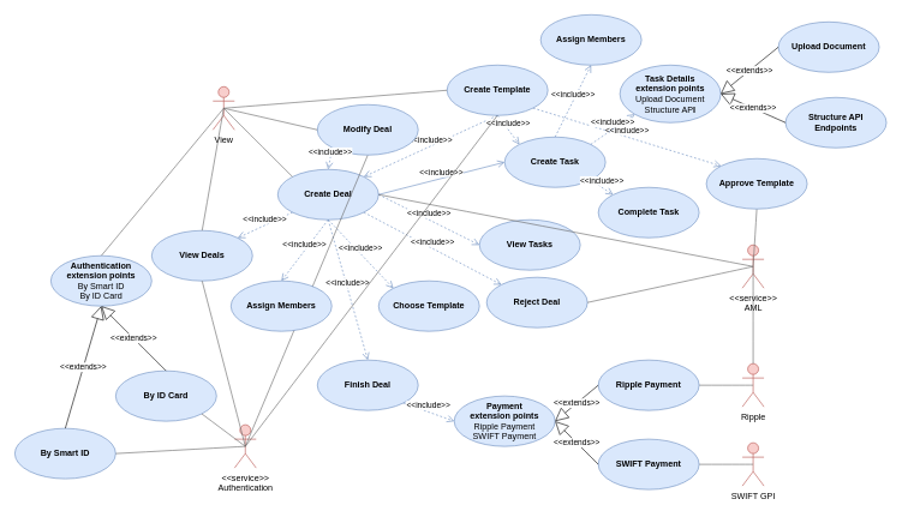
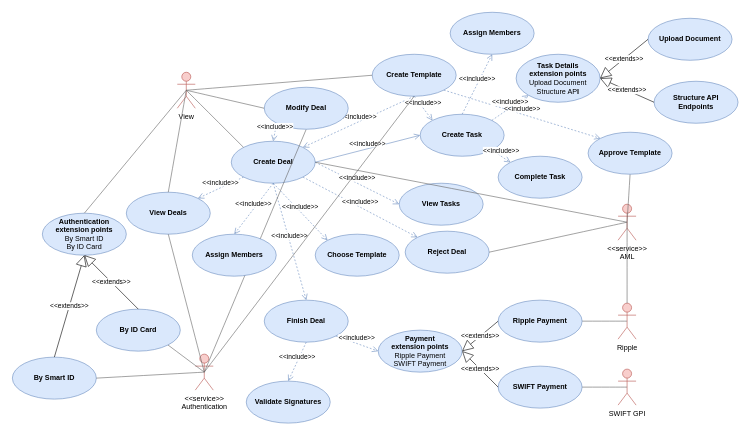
  <mxCell id="0" />
  <mxCell id="1" parent="0" />
  <mxCell id="2" value="View&lt;br&gt;&lt;br&gt;" style="shape=umlActor;verticalLabelPosition=bottom;labelBackgroundColor=#ffffff;verticalAlign=top;html=1;fillColor=#f8cecc;strokeColor=#b85450;" parent="1" vertex="1"><mxGeometry x="295" y="120" width="30" height="60" as="geometry" /></mxCell>
  <mxCell id="3" value="Authentication&lt;br&gt;extension points&lt;br&gt;&lt;span style=&quot;font-weight: normal&quot;&gt;By Smart ID&lt;br&gt;By ID Card&lt;/span&gt;&lt;br&gt;" style="ellipse;whiteSpace=wrap;html=1;fillColor=#dae8fc;strokeColor=#6c8ebf;fontStyle=1" parent="1" vertex="1"><mxGeometry x="70" y="355" width="140" height="70" as="geometry" /></mxCell>
  <mxCell id="4" value="View Deals&lt;br&gt;" style="ellipse;whiteSpace=wrap;html=1;fillColor=#dae8fc;strokeColor=#6c8ebf;fontStyle=1" parent="1" vertex="1"><mxGeometry x="210" y="320" width="140" height="70" as="geometry" /></mxCell>
  <mxCell id="5" value="Create Deal&lt;br&gt;" style="ellipse;whiteSpace=wrap;html=1;fillColor=#dae8fc;strokeColor=#6c8ebf;fontStyle=1" parent="1" vertex="1"><mxGeometry x="385" y="235" width="140" height="70" as="geometry" /></mxCell>
  <mxCell id="6" value="Finish Deal" style="ellipse;whiteSpace=wrap;html=1;fillColor=#dae8fc;strokeColor=#6c8ebf;fontStyle=1" parent="1" vertex="1"><mxGeometry x="440" y="500" width="140" height="70" as="geometry" /></mxCell>
  <mxCell id="7" value="Choose Template" style="ellipse;whiteSpace=wrap;html=1;fillColor=#dae8fc;strokeColor=#6c8ebf;fontStyle=1" parent="1" vertex="1"><mxGeometry x="525" y="390" width="140" height="70" as="geometry" /></mxCell>
  <mxCell id="8" value="&amp;lt;&amp;lt;include&amp;gt;&amp;gt;" style="html=1;verticalAlign=bottom;endArrow=open;dashed=1;endSize=8;exitX=0;exitY=1;exitDx=0;exitDy=0;entryX=1;entryY=0;entryDx=0;entryDy=0;fillColor=#dae8fc;strokeColor=#6c8ebf;" parent="1" source="5" target="4" edge="1"><mxGeometry relative="1" as="geometry"><mxPoint x="790" y="800" as="sourcePoint" /><mxPoint x="710" y="800" as="targetPoint" /></mxGeometry></mxCell>
  <mxCell id="9" value="&amp;lt;&amp;lt;include&amp;gt;&amp;gt;" style="html=1;verticalAlign=bottom;endArrow=open;dashed=1;endSize=8;exitX=0.5;exitY=1;exitDx=0;exitDy=0;entryX=0.5;entryY=0;entryDx=0;entryDy=0;fillColor=#dae8fc;strokeColor=#6c8ebf;" parent="1" source="5" target="6" edge="1"><mxGeometry relative="1" as="geometry"><mxPoint x="1030" y="300" as="sourcePoint" /><mxPoint x="1023" y="240" as="targetPoint" /></mxGeometry></mxCell>
  <mxCell id="10" value="&amp;lt;&amp;lt;service&amp;gt;&amp;gt;&lt;br&gt;AML&lt;br&gt;" style="shape=umlActor;verticalLabelPosition=bottom;labelBackgroundColor=#ffffff;verticalAlign=top;html=1;fillColor=#f8cecc;strokeColor=#b85450;" parent="1" vertex="1"><mxGeometry x="1030" y="340" width="30" height="60" as="geometry" /></mxCell>
  <mxCell id="11" value="&amp;lt;&amp;lt;service&amp;gt;&amp;gt;&lt;br&gt;Authentication&lt;br&gt;" style="shape=umlActor;verticalLabelPosition=bottom;labelBackgroundColor=#ffffff;verticalAlign=top;html=1;fillColor=#f8cecc;strokeColor=#b85450;" parent="1" vertex="1"><mxGeometry x="325" y="590" width="30" height="60" as="geometry" /></mxCell>
  <mxCell id="12" value="SWIFT GPI" style="shape=umlActor;verticalLabelPosition=bottom;labelBackgroundColor=#ffffff;verticalAlign=top;html=1;fillColor=#f8cecc;strokeColor=#b85450;" parent="1" vertex="1"><mxGeometry x="1030" y="615" width="30" height="60" as="geometry" /></mxCell>
  <mxCell id="13" value="Ripple" style="shape=umlActor;verticalLabelPosition=bottom;labelBackgroundColor=#ffffff;verticalAlign=top;html=1;fillColor=#f8cecc;strokeColor=#b85450;" parent="1" vertex="1"><mxGeometry x="1030" y="505" width="30" height="60" as="geometry" /></mxCell>
  <mxCell id="14" value="" style="endArrow=none;startArrow=none;endFill=0;startFill=0;html=1;curved=1;entryX=0.5;entryY=0;entryDx=0;entryDy=0;exitX=0.5;exitY=0.5;exitDx=0;exitDy=0;exitPerimeter=0;fillColor=#f5f5f5;strokeColor=#666666;" parent="1" source="2" target="3" edge="1"><mxGeometry width="160" relative="1" as="geometry"><mxPoint x="790" y="340" as="sourcePoint" /><mxPoint x="1030" y="880" as="targetPoint" /></mxGeometry></mxCell>
  <mxCell id="15" value="" style="endArrow=none;startArrow=none;endFill=0;startFill=0;html=1;curved=1;entryX=0.5;entryY=1;entryDx=0;entryDy=0;exitX=0.5;exitY=0.5;exitDx=0;exitDy=0;exitPerimeter=0;fillColor=#f5f5f5;strokeColor=#666666;" parent="1" source="11" target="4" edge="1"><mxGeometry width="160" relative="1" as="geometry"><mxPoint x="1280" y="450" as="sourcePoint" /><mxPoint x="1220" y="340" as="targetPoint" /></mxGeometry></mxCell>
  <mxCell id="16" value="" style="endArrow=none;startArrow=none;endFill=0;startFill=0;html=1;curved=1;entryX=0.5;entryY=0;entryDx=0;entryDy=0;exitX=0.5;exitY=0.5;exitDx=0;exitDy=0;exitPerimeter=0;fillColor=#f5f5f5;strokeColor=#666666;" parent="1" source="2" target="4" edge="1"><mxGeometry width="160" relative="1" as="geometry"><mxPoint x="790" y="340" as="sourcePoint" /><mxPoint x="970" y="715" as="targetPoint" /></mxGeometry></mxCell>
  <mxCell id="17" value="" style="endArrow=none;startArrow=none;endFill=0;startFill=0;html=1;curved=1;entryX=0.5;entryY=1;entryDx=0;entryDy=0;exitX=0.5;exitY=0.5;exitDx=0;exitDy=0;exitPerimeter=0;fillColor=#f5f5f5;strokeColor=#666666;" parent="1" source="11" target="54" edge="1"><mxGeometry width="160" relative="1" as="geometry"><mxPoint x="1280" y="450" as="sourcePoint" /><mxPoint x="1110" y="715" as="targetPoint" /></mxGeometry></mxCell>
  <mxCell id="18" value="" style="endArrow=none;startArrow=none;endFill=0;startFill=0;html=1;curved=1;entryX=1;entryY=0.5;entryDx=0;entryDy=0;exitX=0.5;exitY=0.5;exitDx=0;exitDy=0;exitPerimeter=0;fillColor=#f5f5f5;strokeColor=#666666;" parent="1" source="13" target="28" edge="1"><mxGeometry width="160" relative="1" as="geometry"><mxPoint x="1300" y="570" as="sourcePoint" /><mxPoint x="1100" y="465" as="targetPoint" /></mxGeometry></mxCell>
  <mxCell id="19" value="" style="endArrow=none;startArrow=none;endFill=0;startFill=0;html=1;curved=1;entryX=1;entryY=0.5;entryDx=0;entryDy=0;exitX=0.5;exitY=0.5;exitDx=0;exitDy=0;exitPerimeter=0;fillColor=#f5f5f5;strokeColor=#666666;" parent="1" source="12" target="26" edge="1"><mxGeometry width="160" relative="1" as="geometry"><mxPoint x="1300" y="680" as="sourcePoint" /><mxPoint x="1100" y="465" as="targetPoint" /></mxGeometry></mxCell>
  <mxCell id="20" value="" style="endArrow=none;startArrow=none;endFill=0;startFill=0;html=1;curved=1;entryX=0;entryY=0;entryDx=0;entryDy=0;exitX=0.5;exitY=0.5;exitDx=0;exitDy=0;exitPerimeter=0;fillColor=#f5f5f5;strokeColor=#666666;" parent="1" source="2" target="5" edge="1"><mxGeometry width="160" relative="1" as="geometry"><mxPoint x="790" y="340" as="sourcePoint" /><mxPoint x="953" y="205" as="targetPoint" /></mxGeometry></mxCell>
  <mxCell id="21" value="&amp;lt;&amp;lt;include&amp;gt;&amp;gt;" style="html=1;verticalAlign=bottom;endArrow=open;dashed=1;endSize=8;exitX=0.5;exitY=1;exitDx=0;exitDy=0;entryX=0;entryY=0;entryDx=0;entryDy=0;fillColor=#dae8fc;strokeColor=#6c8ebf;" parent="1" source="5" target="7" edge="1"><mxGeometry relative="1" as="geometry"><mxPoint x="1030" y="370" as="sourcePoint" /><mxPoint x="1030" y="430" as="targetPoint" /></mxGeometry></mxCell>
  <mxCell id="22" value="Create Task" style="ellipse;whiteSpace=wrap;html=1;fillColor=#dae8fc;strokeColor=#6c8ebf;fontStyle=1" parent="1" vertex="1"><mxGeometry x="700" y="190" width="140" height="70" as="geometry" /></mxCell>
  <mxCell id="23" value="&amp;lt;&amp;lt;include&amp;gt;&amp;gt;" style="html=1;verticalAlign=bottom;endArrow=open;dashed=0;endSize=8;exitX=1;exitY=0.5;exitDx=0;exitDy=0;entryX=0;entryY=0.5;entryDx=0;entryDy=0;fillColor=#dae8fc;strokeColor=#6c8ebf;" parent="1" source="5" target="22" edge="1"><mxGeometry relative="1" as="geometry"><mxPoint x="1039" y="405" as="sourcePoint" /><mxPoint x="1071" y="450" as="targetPoint" /></mxGeometry></mxCell>
  <mxCell id="24" value="View Tasks" style="ellipse;whiteSpace=wrap;html=1;fillColor=#dae8fc;strokeColor=#6c8ebf;fontStyle=1" parent="1" vertex="1"><mxGeometry x="665" y="305" width="140" height="70" as="geometry" /></mxCell>
  <mxCell id="25" value="&amp;lt;&amp;lt;include&amp;gt;&amp;gt;" style="html=1;verticalAlign=bottom;endArrow=open;dashed=1;endSize=8;exitX=1;exitY=0.5;exitDx=0;exitDy=0;entryX=0;entryY=0.5;entryDx=0;entryDy=0;fillColor=#dae8fc;strokeColor=#6c8ebf;" parent="1" source="5" target="24" edge="1"><mxGeometry relative="1" as="geometry"><mxPoint x="1039" y="355" as="sourcePoint" /><mxPoint x="1080" y="310" as="targetPoint" /></mxGeometry></mxCell>
  <mxCell id="26" value="SWIFT Payment" style="ellipse;whiteSpace=wrap;html=1;fillColor=#dae8fc;strokeColor=#6c8ebf;fontStyle=1" parent="1" vertex="1"><mxGeometry x="830" y="610" width="140" height="70" as="geometry" /></mxCell>
  <mxCell id="27" value="" style="endArrow=none;startArrow=none;endFill=0;startFill=0;html=1;curved=1;entryX=1;entryY=0.5;entryDx=0;entryDy=0;exitX=0.5;exitY=0.5;exitDx=0;exitDy=0;exitPerimeter=0;fillColor=#f5f5f5;strokeColor=#666666;" parent="1" source="10" target="5" edge="1"><mxGeometry width="160" relative="1" as="geometry"><mxPoint x="1355" y="445" as="sourcePoint" /><mxPoint x="1060" y="180" as="targetPoint" /></mxGeometry></mxCell>
  <mxCell id="28" value="Ripple Payment" style="ellipse;whiteSpace=wrap;html=1;fillColor=#dae8fc;strokeColor=#6c8ebf;fontStyle=1" parent="1" vertex="1"><mxGeometry x="830" y="500" width="140" height="70" as="geometry" /></mxCell>
  <mxCell id="29" value="&amp;lt;&amp;lt;include&amp;gt;&amp;gt;" style="html=1;verticalAlign=bottom;endArrow=open;dashed=1;endSize=8;exitX=1;exitY=1;exitDx=0;exitDy=0;entryX=0;entryY=0.5;entryDx=0;entryDy=0;fillColor=#dae8fc;strokeColor=#6c8ebf;" parent="1" source="6" target="59" edge="1"><mxGeometry relative="1" as="geometry"><mxPoint x="970" y="570" as="sourcePoint" /><mxPoint x="1011" y="600" as="targetPoint" /></mxGeometry></mxCell>
  <mxCell id="30" value="" style="endArrow=none;startArrow=none;endFill=0;startFill=0;html=1;curved=1;entryX=0.5;entryY=1;entryDx=0;entryDy=0;exitX=0.5;exitY=0.5;exitDx=0;exitDy=0;exitPerimeter=0;fillColor=#f5f5f5;strokeColor=#666666;" parent="1" source="10" target="46" edge="1"><mxGeometry width="160" relative="1" as="geometry"><mxPoint x="1075" y="250" as="sourcePoint" /><mxPoint x="655" y="380" as="targetPoint" /></mxGeometry></mxCell>
  <mxCell id="31" value="" style="endArrow=none;startArrow=none;endFill=0;startFill=0;html=1;curved=1;exitX=0.5;exitY=0.5;exitDx=0;exitDy=0;exitPerimeter=0;fillColor=#f5f5f5;strokeColor=#666666;" parent="1" source="10" target="13" edge="1"><mxGeometry width="160" relative="1" as="geometry"><mxPoint x="1045" y="465" as="sourcePoint" /><mxPoint x="790" y="455" as="targetPoint" /></mxGeometry></mxCell>
  <mxCell id="32" value="Create Template" style="ellipse;whiteSpace=wrap;html=1;fillColor=#dae8fc;strokeColor=#6c8ebf;fontStyle=1" parent="1" vertex="1"><mxGeometry x="620" y="90" width="140" height="70" as="geometry" /></mxCell>
  <mxCell id="33" value="" style="endArrow=none;startArrow=none;endFill=0;startFill=0;html=1;curved=1;entryX=0;entryY=0.5;entryDx=0;entryDy=0;exitX=0.5;exitY=0.5;exitDx=0;exitDy=0;exitPerimeter=0;fillColor=#f5f5f5;strokeColor=#666666;" parent="1" source="2" target="32" edge="1"><mxGeometry width="160" relative="1" as="geometry"><mxPoint x="430" y="180" as="sourcePoint" /><mxPoint x="585" y="345" as="targetPoint" /></mxGeometry></mxCell>
  <mxCell id="34" value="&amp;lt;&amp;lt;include&amp;gt;&amp;gt;" style="html=1;verticalAlign=bottom;endArrow=open;dashed=1;endSize=8;exitX=0.5;exitY=1;exitDx=0;exitDy=0;entryX=1;entryY=0;entryDx=0;entryDy=0;fillColor=#dae8fc;strokeColor=#6c8ebf;" parent="1" source="32" target="5" edge="1"><mxGeometry relative="1" as="geometry"><mxPoint x="634" y="355" as="sourcePoint" /><mxPoint x="765" y="255" as="targetPoint" /></mxGeometry></mxCell>
  <mxCell id="35" value="&amp;lt;&amp;lt;include&amp;gt;&amp;gt;" style="html=1;verticalAlign=bottom;endArrow=open;dashed=1;endSize=8;exitX=0.5;exitY=1;exitDx=0;exitDy=0;entryX=0;entryY=0;entryDx=0;entryDy=0;fillColor=#dae8fc;strokeColor=#6c8ebf;" parent="1" source="32" target="22" edge="1"><mxGeometry relative="1" as="geometry"><mxPoint x="669.765" y="215.412" as="sourcePoint" /><mxPoint x="634.471" y="355.412" as="targetPoint" /></mxGeometry></mxCell>
  <mxCell id="36" value="Reject Deal" style="ellipse;whiteSpace=wrap;html=1;fillColor=#dae8fc;strokeColor=#6c8ebf;fontStyle=1" parent="1" vertex="1"><mxGeometry x="675" y="385" width="140" height="70" as="geometry" /></mxCell>
  <mxCell id="37" value="&amp;lt;&amp;lt;include&amp;gt;&amp;gt;" style="html=1;verticalAlign=bottom;endArrow=open;dashed=1;endSize=8;exitX=1;exitY=1;exitDx=0;exitDy=0;entryX=0;entryY=0;entryDx=0;entryDy=0;fillColor=#dae8fc;strokeColor=#6c8ebf;" parent="1" source="5" target="36" edge="1"><mxGeometry relative="1" as="geometry"><mxPoint x="529.765" y="344.824" as="sourcePoint" /><mxPoint x="549.765" y="520.118" as="targetPoint" /></mxGeometry></mxCell>
  <mxCell id="38" value="" style="endArrow=none;startArrow=none;endFill=0;startFill=0;html=1;curved=1;entryX=1;entryY=0.5;entryDx=0;entryDy=0;exitX=0.5;exitY=0.5;exitDx=0;exitDy=0;exitPerimeter=0;fillColor=#f5f5f5;strokeColor=#666666;" parent="1" source="10" target="36" edge="1"><mxGeometry width="160" relative="1" as="geometry"><mxPoint x="1154.471" y="395.412" as="sourcePoint" /><mxPoint x="619.176" y="543.647" as="targetPoint" /></mxGeometry></mxCell>
  <mxCell id="39" value="" style="endArrow=none;startArrow=none;endFill=0;startFill=0;html=1;curved=1;entryX=0.5;entryY=1;entryDx=0;entryDy=0;exitX=0.5;exitY=0.5;exitDx=0;exitDy=0;exitPerimeter=0;fillColor=#f5f5f5;strokeColor=#666666;" parent="1" source="11" target="32" edge="1"><mxGeometry width="160" relative="1" as="geometry"><mxPoint x="500" y="710" as="sourcePoint" /><mxPoint x="549.765" y="589.529" as="targetPoint" /></mxGeometry></mxCell>
+ <mxCell id="40" value="Validate Signatures&lt;br&gt;" style="ellipse;whiteSpace=wrap;html=1;fillColor=#dae8fc;strokeColor=#6c8ebf;fontStyle=1" parent="1" vertex="1"><mxGeometry x="410" y="635" width="140" height="70" as="geometry" /></mxCell>
+ <mxCell id="41" value="&amp;lt;&amp;lt;include&amp;gt;&amp;gt;" style="html=1;verticalAlign=bottom;endArrow=open;dashed=1;endSize=8;exitX=0.5;exitY=1;exitDx=0;exitDy=0;entryX=0.5;entryY=0;entryDx=0;entryDy=0;fillColor=#dae8fc;strokeColor=#6c8ebf;" parent="1" source="6" target="40" edge="1"><mxGeometry relative="1" as="geometry"><mxPoint x="599" y="580" as="sourcePoint" /><mxPoint x="611" y="635" as="targetPoint" /></mxGeometry></mxCell>
  <mxCell id="42" value="Assign Members&lt;br&gt;" style="ellipse;whiteSpace=wrap;html=1;fillColor=#dae8fc;strokeColor=#6c8ebf;fontStyle=1" parent="1" vertex="1"><mxGeometry x="750" y="20" width="140" height="70" as="geometry" /></mxCell>
  <mxCell id="43" value="&amp;lt;&amp;lt;include&amp;gt;&amp;gt;" style="html=1;verticalAlign=bottom;endArrow=open;dashed=1;endSize=8;exitX=0.5;exitY=0;exitDx=0;exitDy=0;entryX=0.5;entryY=1;entryDx=0;entryDy=0;fillColor=#dae8fc;strokeColor=#6c8ebf;" parent="1" source="22" target="42" edge="1"><mxGeometry relative="1" as="geometry"><mxPoint x="700" y="170" as="sourcePoint" /><mxPoint x="751" y="215" as="targetPoint" /></mxGeometry></mxCell>
  <mxCell id="44" value="Assign Members" style="ellipse;whiteSpace=wrap;html=1;fillColor=#dae8fc;strokeColor=#6c8ebf;fontStyle=1" parent="1" vertex="1"><mxGeometry x="320" y="390" width="140" height="70" as="geometry" /></mxCell>
  <mxCell id="45" value="&amp;lt;&amp;lt;include&amp;gt;&amp;gt;" style="html=1;verticalAlign=bottom;endArrow=open;dashed=1;endSize=8;exitX=0.5;exitY=1;exitDx=0;exitDy=0;entryX=0.5;entryY=0;entryDx=0;entryDy=0;fillColor=#dae8fc;strokeColor=#6c8ebf;" parent="1" source="5" target="44" edge="1"><mxGeometry relative="1" as="geometry"><mxPoint x="441" y="310" as="sourcePoint" /><mxPoint x="369" y="340" as="targetPoint" /></mxGeometry></mxCell>
  <mxCell id="46" value="Approve Template" style="ellipse;whiteSpace=wrap;html=1;fillColor=#dae8fc;strokeColor=#6c8ebf;fontStyle=1" parent="1" vertex="1"><mxGeometry x="980" y="220" width="140" height="70" as="geometry" /></mxCell>
  <mxCell id="47" value="&amp;lt;&amp;lt;include&amp;gt;&amp;gt;" style="html=1;verticalAlign=bottom;endArrow=open;dashed=1;endSize=8;exitX=1;exitY=1;exitDx=0;exitDy=0;entryX=0;entryY=0;entryDx=0;entryDy=0;fillColor=#dae8fc;strokeColor=#6c8ebf;" parent="1" source="32" target="46" edge="1"><mxGeometry relative="1" as="geometry"><mxPoint x="834" y="240" as="sourcePoint" /><mxPoint x="861" y="125" as="targetPoint" /></mxGeometry></mxCell>
  <mxCell id="48" value="Complete Task" style="ellipse;whiteSpace=wrap;html=1;shadow=0;fillColor=#dae8fc;strokeColor=#6c8ebf;fontStyle=1" parent="1" vertex="1"><mxGeometry x="830" y="260" width="140" height="70" as="geometry" /></mxCell>
  <mxCell id="49" value="&amp;lt;&amp;lt;include&amp;gt;&amp;gt;" style="html=1;verticalAlign=bottom;endArrow=open;dashed=1;endSize=8;exitX=1;exitY=1;exitDx=0;exitDy=0;entryX=0;entryY=0;entryDx=0;entryDy=0;fillColor=#dae8fc;strokeColor=#6c8ebf;" parent="1" source="22" target="48" edge="1"><mxGeometry relative="1" as="geometry"><mxPoint x="829" y="210" as="sourcePoint" /><mxPoint x="980" y="155" as="targetPoint" /></mxGeometry></mxCell>
  <mxCell id="50" value="Task Details&lt;br&gt;extension points&lt;br&gt;&lt;span style=&quot;font-weight: normal&quot;&gt;Upload Document&lt;br&gt;Structure AP&lt;/span&gt;I&lt;br&gt;" style="ellipse;whiteSpace=wrap;html=1;shadow=0;fillColor=#dae8fc;strokeColor=#6c8ebf;fontStyle=1" parent="1" vertex="1"><mxGeometry x="860" y="90" width="140" height="80" as="geometry" /></mxCell>
  <mxCell id="51" value="&amp;lt;&amp;lt;include&amp;gt;&amp;gt;" style="html=1;verticalAlign=bottom;endArrow=open;dashed=1;endSize=8;exitX=1;exitY=0;exitDx=0;exitDy=0;entryX=0;entryY=1;entryDx=0;entryDy=0;fillColor=#dae8fc;strokeColor=#6c8ebf;" parent="1" source="22" target="50" edge="1"><mxGeometry relative="1" as="geometry"><mxPoint x="829" y="210" as="sourcePoint" /><mxPoint x="980" y="155" as="targetPoint" /></mxGeometry></mxCell>
  <mxCell id="52" value="Structure API Endpoints" style="ellipse;whiteSpace=wrap;html=1;shadow=0;fillColor=#dae8fc;strokeColor=#6c8ebf;fontStyle=1" parent="1" vertex="1"><mxGeometry x="1090" y="135" width="140" height="70" as="geometry" /></mxCell>
  <mxCell id="53" value="Upload Document" style="ellipse;whiteSpace=wrap;html=1;shadow=0;fillColor=#dae8fc;strokeColor=#6c8ebf;fontStyle=1" vertex="1" parent="1"><mxGeometry x="1080" y="30" width="140" height="70" as="geometry" /></mxCell>
  <mxCell id="54" value="Modify Deal&lt;br&gt;" style="ellipse;whiteSpace=wrap;html=1;fillColor=#dae8fc;strokeColor=#6c8ebf;fontStyle=1" vertex="1" parent="1"><mxGeometry x="440" y="145" width="140" height="70" as="geometry" /></mxCell>
  <mxCell id="55" value="" style="endArrow=none;startArrow=none;endFill=0;startFill=0;html=1;curved=1;entryX=0;entryY=0.5;entryDx=0;entryDy=0;exitX=0.5;exitY=0.5;exitDx=0;exitDy=0;exitPerimeter=0;fillColor=#f5f5f5;strokeColor=#666666;" edge="1" parent="1" source="2" target="54"><mxGeometry width="160" relative="1" as="geometry"><mxPoint x="320.353" y="160.471" as="sourcePoint" /><mxPoint x="440.353" y="260.471" as="targetPoint" /></mxGeometry></mxCell>
  <mxCell id="56" value="&amp;lt;&amp;lt;include&amp;gt;&amp;gt;" style="html=1;verticalAlign=bottom;endArrow=open;dashed=1;endSize=8;exitX=0;exitY=1;exitDx=0;exitDy=0;entryX=0.5;entryY=0;entryDx=0;entryDy=0;fillColor=#dae8fc;strokeColor=#6c8ebf;" edge="1" parent="1" source="54" target="5"><mxGeometry relative="1" as="geometry"><mxPoint x="700" y="170.333" as="sourcePoint" /><mxPoint x="539.167" y="260.333" as="targetPoint" /></mxGeometry></mxCell>
  <mxCell id="57" value="By ID Card" style="ellipse;whiteSpace=wrap;html=1;fillColor=#dae8fc;strokeColor=#6c8ebf;fontStyle=1" vertex="1" parent="1"><mxGeometry x="160" y="515" width="140" height="70" as="geometry" /></mxCell>
  <mxCell id="58" value="By Smart ID" style="ellipse;whiteSpace=wrap;html=1;fillColor=#dae8fc;strokeColor=#6c8ebf;fontStyle=1" vertex="1" parent="1"><mxGeometry x="20" y="595" width="140" height="70" as="geometry" /></mxCell>
  <mxCell id="59" value="Payment&lt;br&gt;extension points&lt;span style=&quot;font-weight: normal&quot;&gt;&lt;br&gt;Ripple Payment&lt;br&gt;SWIFT Payment&lt;/span&gt;&lt;br&gt;" style="ellipse;whiteSpace=wrap;html=1;fillColor=#dae8fc;strokeColor=#6c8ebf;fontStyle=1" vertex="1" parent="1"><mxGeometry x="630" y="550" width="140" height="70" as="geometry" /></mxCell>
  <mxCell id="60" value="&amp;lt;&amp;lt;extends&amp;gt;&amp;gt;" style="endArrow=block;endSize=16;endFill=0;html=1;entryX=1;entryY=0.5;entryDx=0;entryDy=0;exitX=0;exitY=0.5;exitDx=0;exitDy=0;" edge="1" parent="1" source="26" target="59"><mxGeometry width="160" relative="1" as="geometry"><mxPoint x="20" y="730" as="sourcePoint" /><mxPoint x="180" y="730" as="targetPoint" /></mxGeometry></mxCell>
  <mxCell id="61" value="&amp;lt;&amp;lt;extends&amp;gt;&amp;gt;" style="endArrow=block;endSize=16;endFill=0;html=1;entryX=1;entryY=0.5;entryDx=0;entryDy=0;exitX=0;exitY=0.5;exitDx=0;exitDy=0;" edge="1" parent="1" source="28" target="59"><mxGeometry width="160" relative="1" as="geometry"><mxPoint x="840.353" y="577.088" as="sourcePoint" /><mxPoint x="769.765" y="527.676" as="targetPoint" /></mxGeometry></mxCell>
  <mxCell id="62" value="&amp;lt;&amp;lt;extends&amp;gt;&amp;gt;" style="endArrow=block;endSize=16;endFill=0;html=1;entryX=1;entryY=0.5;entryDx=0;entryDy=0;exitX=0;exitY=0.5;exitDx=0;exitDy=0;" edge="1" parent="1" source="53" target="50"><mxGeometry width="160" relative="1" as="geometry"><mxPoint x="1219.853" y="250.176" as="sourcePoint" /><mxPoint x="1149.265" y="310.176" as="targetPoint" /></mxGeometry></mxCell>
  <mxCell id="63" value="&amp;lt;&amp;lt;extends&amp;gt;&amp;gt;" style="endArrow=block;endSize=16;endFill=0;html=1;entryX=1;entryY=0.5;entryDx=0;entryDy=0;exitX=0;exitY=0.5;exitDx=0;exitDy=0;" edge="1" parent="1" source="52" target="50"><mxGeometry width="160" relative="1" as="geometry"><mxPoint x="850.353" y="555.176" as="sourcePoint" /><mxPoint x="779.765" y="615.176" as="targetPoint" /></mxGeometry></mxCell>
  <mxCell id="64" value="&amp;lt;&amp;lt;extends&amp;gt;&amp;gt;" style="endArrow=block;endSize=16;endFill=0;html=1;entryX=0.5;entryY=1;entryDx=0;entryDy=0;exitX=0.5;exitY=0;exitDx=0;exitDy=0;" edge="1" parent="1" source="57" target="3"><mxGeometry width="160" relative="1" as="geometry"><mxPoint x="1100.353" y="180.118" as="sourcePoint" /><mxPoint x="1009.765" y="140.118" as="targetPoint" /></mxGeometry></mxCell>
  <mxCell id="65" value="&amp;lt;&amp;lt;extends&amp;gt;&amp;gt;" style="endArrow=block;endSize=16;endFill=0;html=1;entryX=0.5;entryY=1;entryDx=0;entryDy=0;exitX=0.5;exitY=0;exitDx=0;exitDy=0;" edge="1" parent="1" source="58" target="3"><mxGeometry width="160" relative="1" as="geometry"><mxPoint x="189.765" y="604.824" as="sourcePoint" /><mxPoint x="220.353" y="464.824" as="targetPoint" /></mxGeometry></mxCell>
  <mxCell id="66" value="" style="endArrow=none;startArrow=none;endFill=0;startFill=0;html=1;curved=1;entryX=1;entryY=1;entryDx=0;entryDy=0;exitX=0.5;exitY=0.5;exitDx=0;exitDy=0;exitPerimeter=0;fillColor=#f5f5f5;strokeColor=#666666;" edge="1" parent="1" source="11" target="57"><mxGeometry width="160" relative="1" as="geometry"><mxPoint x="334.471" y="609.529" as="sourcePoint" /><mxPoint x="520.353" y="224.824" as="targetPoint" /></mxGeometry></mxCell>
  <mxCell id="67" value="" style="endArrow=none;startArrow=none;endFill=0;startFill=0;html=1;curved=1;entryX=1;entryY=0.5;entryDx=0;entryDy=0;fillColor=#f5f5f5;strokeColor=#666666;exitX=0.5;exitY=0.5;exitDx=0;exitDy=0;exitPerimeter=0;" edge="1" parent="1" source="11" target="58"><mxGeometry width="160" relative="1" as="geometry"><mxPoint x="330" y="600" as="sourcePoint" /><mxPoint x="289.765" y="584.824" as="targetPoint" /></mxGeometry></mxCell>
